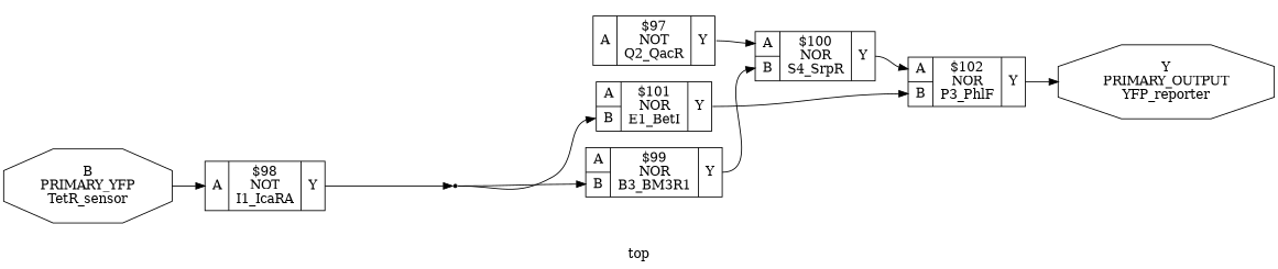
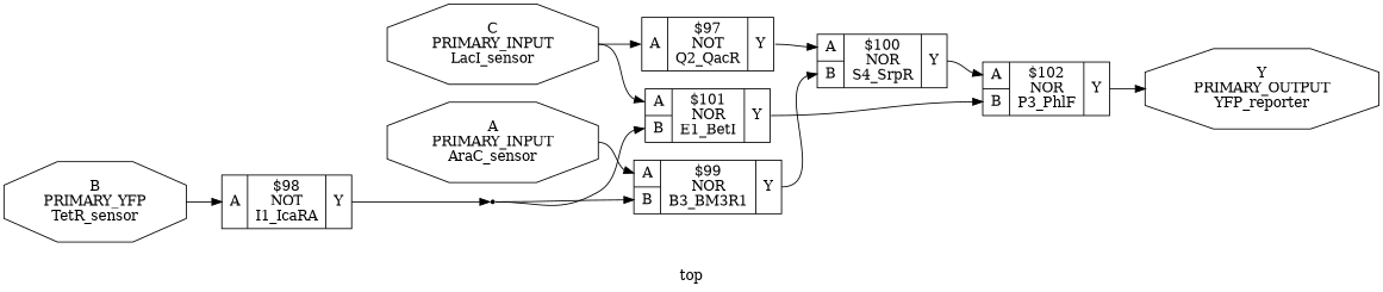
  digraph {
    fontname="DejaVu Serif"
    label=top
    rankdir=LR
    remincross=true
    node [fontname="DejaVu Serif" shape=record]
    edge [color=black fontcolor=black fontname="DejaVu Serif" headport="p6:w" tailport=e]
+   n6 [fontcolor=black label="A\nPRIMARY_INPUT\nAraC_sensor" shape=octagon]
    c15 [label="{{<p6> A|<p7> B}|$99\nNOR\nB3_BM3R1|{<p9> Y}}"]
    c10 [label="{{<p6> A|<p7> B}|$100\nNOR\nS4_SrpR|{<p9> Y}}"]
    n7 [fontcolor=black label="B\nPRIMARY_YFP\nTetR_sensor" shape=octagon]
    c14 [label="{{<p6> A}|$98\nNOT\nI1_IcaRA|{<p9> Y}}"]
    n2 [shape=point]
+   n8 [fontcolor=black label="C\nPRIMARY_INPUT\nLacI_sensor" shape=octagon]
    c11 [label="{{<p6> A|<p7> B}|$101\nNOR\nE1_BetI|{<p9> Y}}"]
    c13 [label="{{<p6> A}|$97\nNOT\nQ2_QacR|{<p9> Y}}"]
    c12 [label="{{<p6> A|<p7> B}|$102\nNOR\nP3_PhlF|{<p9> Y}}"]
    n9 [fontcolor=black label="Y\nPRIMARY_OUTPUT\nYFP_reporter" shape=octagon]
+   n6 -> c15
    c15 -> c10 [headport="p7:w" tailport="p9:e"]
    c10 -> c12 [tailport="p9:e"]
    n7 -> c14
    c14 -> n2 [headport=w tailport="p9:e"]
    n2 -> c15 [headport="p7:w"]
    n2 -> c11 [headport="p7:w"]
+   n8 -> c11
+   n8 -> c13
    c11 -> c12 [headport="p7:w" tailport="p9:e"]
    c13 -> c10 [tailport="p9:e"]
    c12 -> n9 [headport=w tailport="p9:e"]
  }
